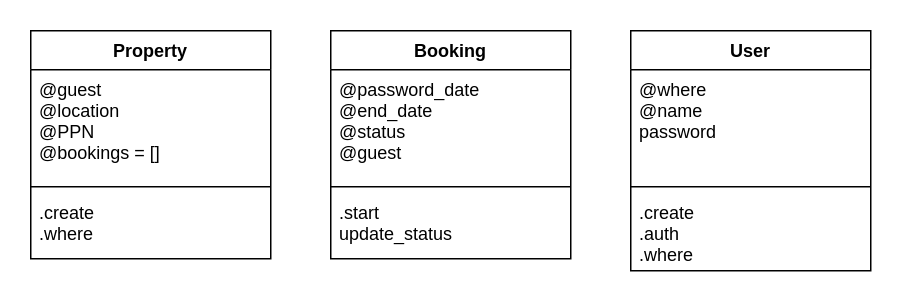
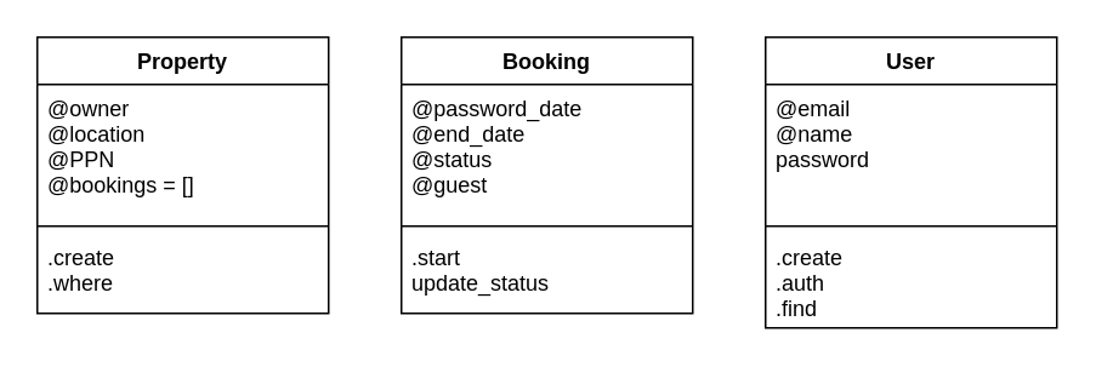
  <mxCell id="0" />
  <mxCell id="1" parent="0" />
  <mxCell id="2" value="Property" style="swimlane;fontStyle=1;align=center;verticalAlign=top;childLayout=stackLayout;horizontal=1;startSize=26;horizontalStack=0;resizeParent=1;resizeParentMax=0;resizeLast=0;collapsible=1;marginBottom=0;" vertex="1" parent="1"><mxGeometry x="20" y="20" width="160" height="152" as="geometry" /></mxCell>
- <mxCell id="3" value="@guest&#10;@location&#10;@PPN&#10;@bookings = []" style="text;strokeColor=none;fillColor=none;align=left;verticalAlign=top;spacingLeft=4;spacingRight=4;overflow=hidden;rotatable=0;points=[[0,0.5],[1,0.5]];portConstraint=eastwest;" vertex="1" parent="2"><mxGeometry y="26" width="160" height="74" as="geometry" /></mxCell>
+ <mxCell id="3" value="@owner&#10;@location&#10;@PPN&#10;@bookings = []" style="text;strokeColor=none;fillColor=none;align=left;verticalAlign=top;spacingLeft=4;spacingRight=4;overflow=hidden;rotatable=0;points=[[0,0.5],[1,0.5]];portConstraint=eastwest;" vertex="1" parent="2"><mxGeometry y="26" width="160" height="74" as="geometry" /></mxCell>
  <mxCell id="4" value="" style="line;strokeWidth=1;fillColor=none;align=left;verticalAlign=middle;spacingTop=-1;spacingLeft=3;spacingRight=3;rotatable=0;labelPosition=right;points=[];portConstraint=eastwest;" vertex="1" parent="2"><mxGeometry y="100" width="160" height="8" as="geometry" /></mxCell>
  <mxCell id="5" value=".create&#10;.where" style="text;strokeColor=none;fillColor=none;align=left;verticalAlign=top;spacingLeft=4;spacingRight=4;overflow=hidden;rotatable=0;points=[[0,0.5],[1,0.5]];portConstraint=eastwest;" vertex="1" parent="2"><mxGeometry y="108" width="160" height="44" as="geometry" /></mxCell>
  <mxCell id="6" value="Booking" style="swimlane;fontStyle=1;align=center;verticalAlign=top;childLayout=stackLayout;horizontal=1;startSize=26;horizontalStack=0;resizeParent=1;resizeParentMax=0;resizeLast=0;collapsible=1;marginBottom=0;" vertex="1" parent="1"><mxGeometry x="220" y="20" width="160" height="152" as="geometry" /></mxCell>
  <mxCell id="7" value="@password_date&#10;@end_date&#10;@status&#10;@guest" style="text;strokeColor=none;fillColor=none;align=left;verticalAlign=top;spacingLeft=4;spacingRight=4;overflow=hidden;rotatable=0;points=[[0,0.5],[1,0.5]];portConstraint=eastwest;" vertex="1" parent="6"><mxGeometry y="26" width="160" height="74" as="geometry" /></mxCell>
  <mxCell id="8" value="" style="line;strokeWidth=1;fillColor=none;align=left;verticalAlign=middle;spacingTop=-1;spacingLeft=3;spacingRight=3;rotatable=0;labelPosition=right;points=[];portConstraint=eastwest;" vertex="1" parent="6"><mxGeometry y="100" width="160" height="8" as="geometry" /></mxCell>
  <mxCell id="9" value=".start&#10;update_status&#10;" style="text;strokeColor=none;fillColor=none;align=left;verticalAlign=top;spacingLeft=4;spacingRight=4;overflow=hidden;rotatable=0;points=[[0,0.5],[1,0.5]];portConstraint=eastwest;" vertex="1" parent="6"><mxGeometry y="108" width="160" height="44" as="geometry" /></mxCell>
  <mxCell id="10" value="User" style="swimlane;fontStyle=1;align=center;verticalAlign=top;childLayout=stackLayout;horizontal=1;startSize=26;horizontalStack=0;resizeParent=1;resizeParentMax=0;resizeLast=0;collapsible=1;marginBottom=0;" vertex="1" parent="1"><mxGeometry x="420" y="20" width="160" height="160" as="geometry" /></mxCell>
- <mxCell id="11" value="@where&#10;@name&#10;password" style="text;strokeColor=none;fillColor=none;align=left;verticalAlign=top;spacingLeft=4;spacingRight=4;overflow=hidden;rotatable=0;points=[[0,0.5],[1,0.5]];portConstraint=eastwest;" vertex="1" parent="10"><mxGeometry y="26" width="160" height="74" as="geometry" /></mxCell>
+ <mxCell id="11" value="@email&#10;@name&#10;password" style="text;strokeColor=none;fillColor=none;align=left;verticalAlign=top;spacingLeft=4;spacingRight=4;overflow=hidden;rotatable=0;points=[[0,0.5],[1,0.5]];portConstraint=eastwest;" vertex="1" parent="10"><mxGeometry y="26" width="160" height="74" as="geometry" /></mxCell>
  <mxCell id="12" value="" style="line;strokeWidth=1;fillColor=none;align=left;verticalAlign=middle;spacingTop=-1;spacingLeft=3;spacingRight=3;rotatable=0;labelPosition=right;points=[];portConstraint=eastwest;" vertex="1" parent="10"><mxGeometry y="100" width="160" height="8" as="geometry" /></mxCell>
- <mxCell id="13" value=".create&#10;.auth&#10;.where" style="text;strokeColor=none;fillColor=none;align=left;verticalAlign=top;spacingLeft=4;spacingRight=4;overflow=hidden;rotatable=0;points=[[0,0.5],[1,0.5]];portConstraint=eastwest;" vertex="1" parent="10"><mxGeometry y="108" width="160" height="52" as="geometry" /></mxCell>
+ <mxCell id="13" value=".create&#10;.auth&#10;.find" style="text;strokeColor=none;fillColor=none;align=left;verticalAlign=top;spacingLeft=4;spacingRight=4;overflow=hidden;rotatable=0;points=[[0,0.5],[1,0.5]];portConstraint=eastwest;" vertex="1" parent="10"><mxGeometry y="108" width="160" height="52" as="geometry" /></mxCell>
